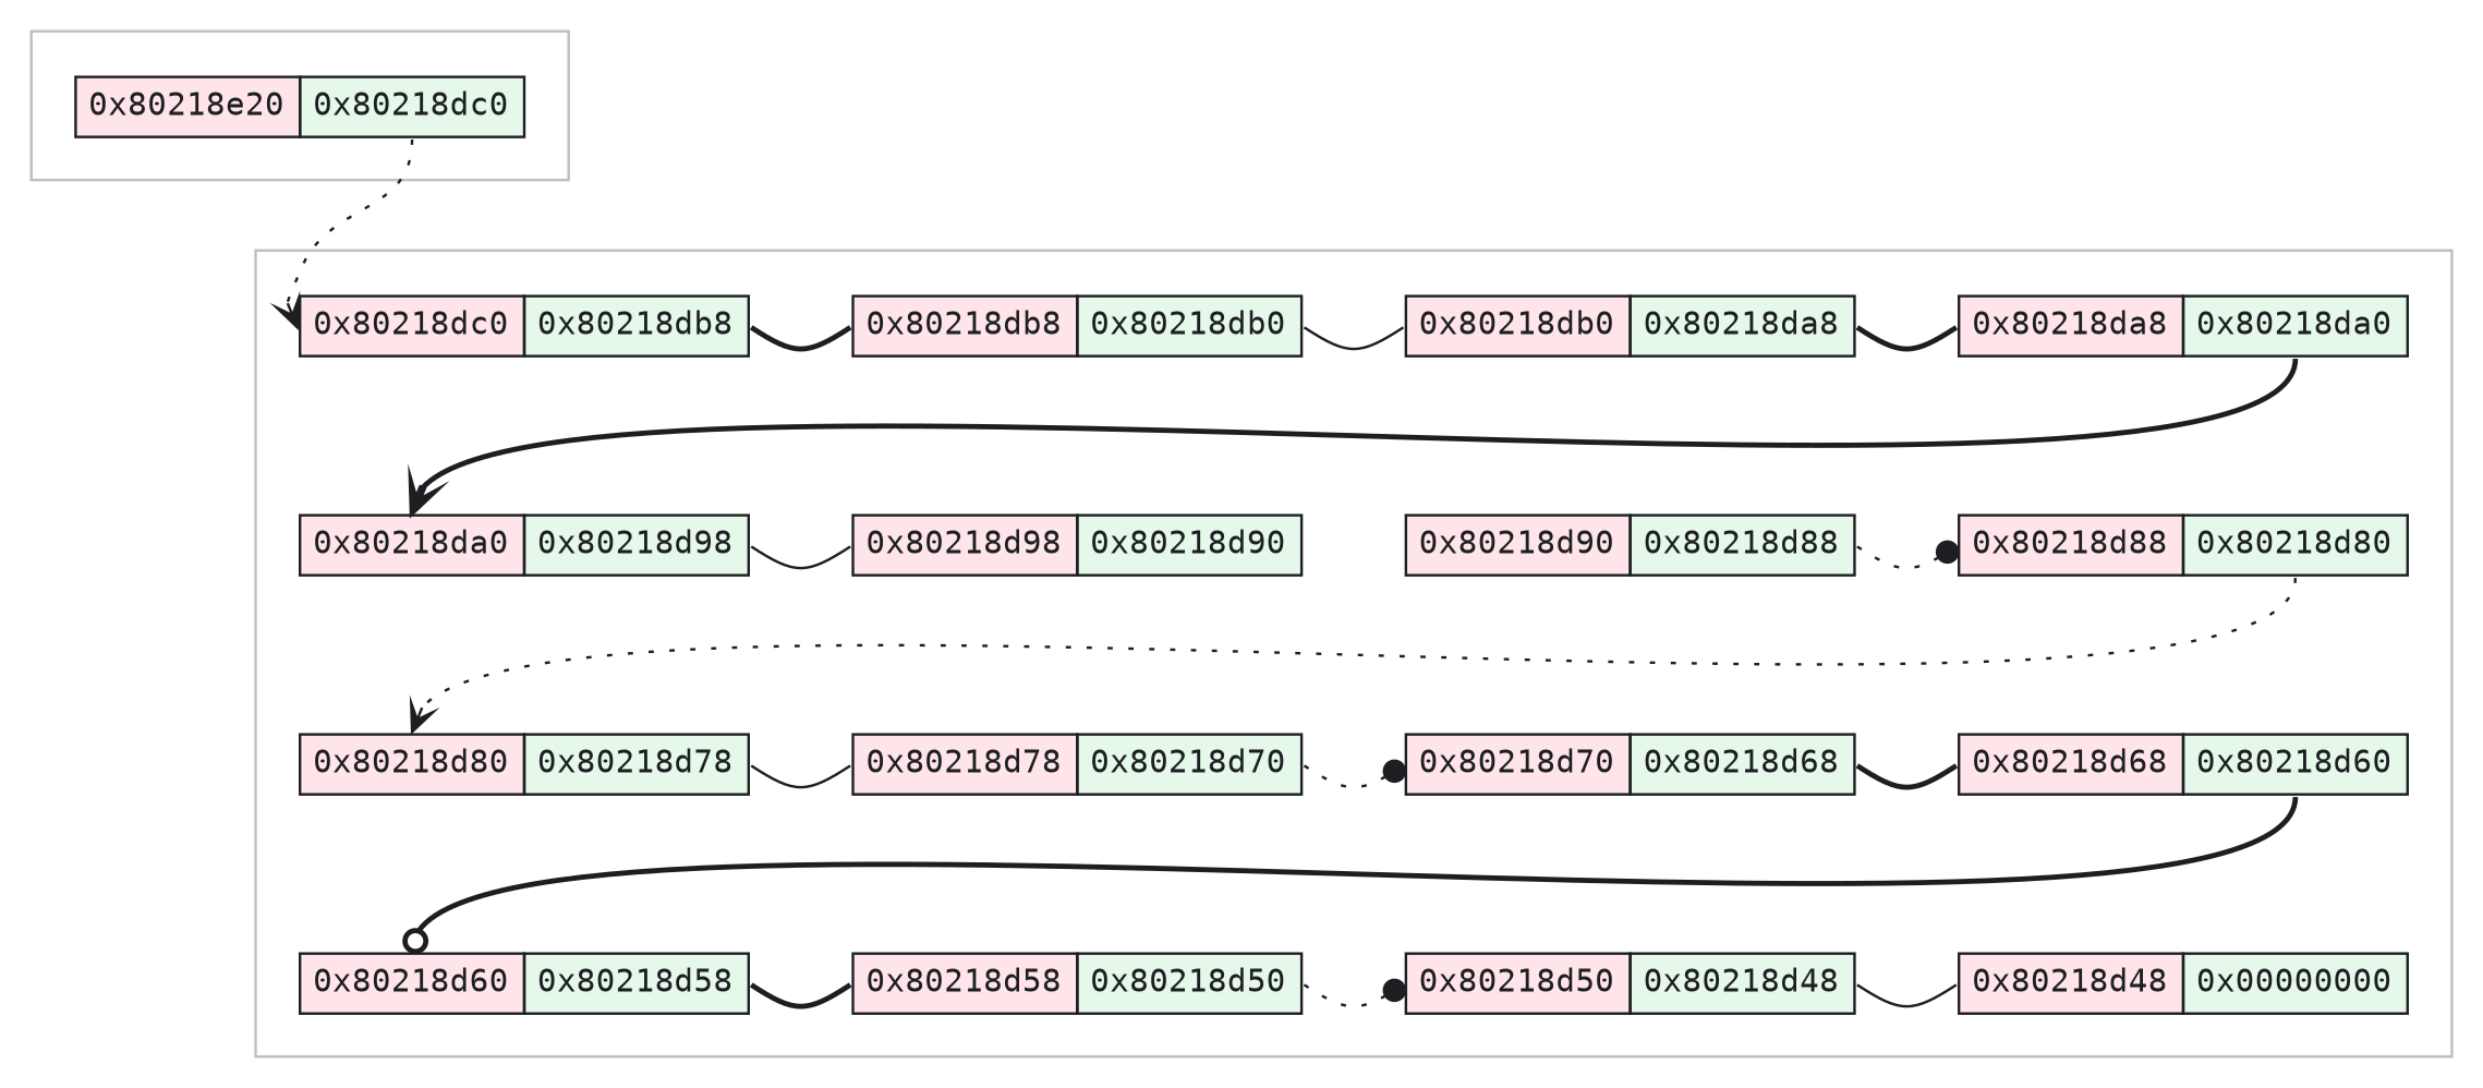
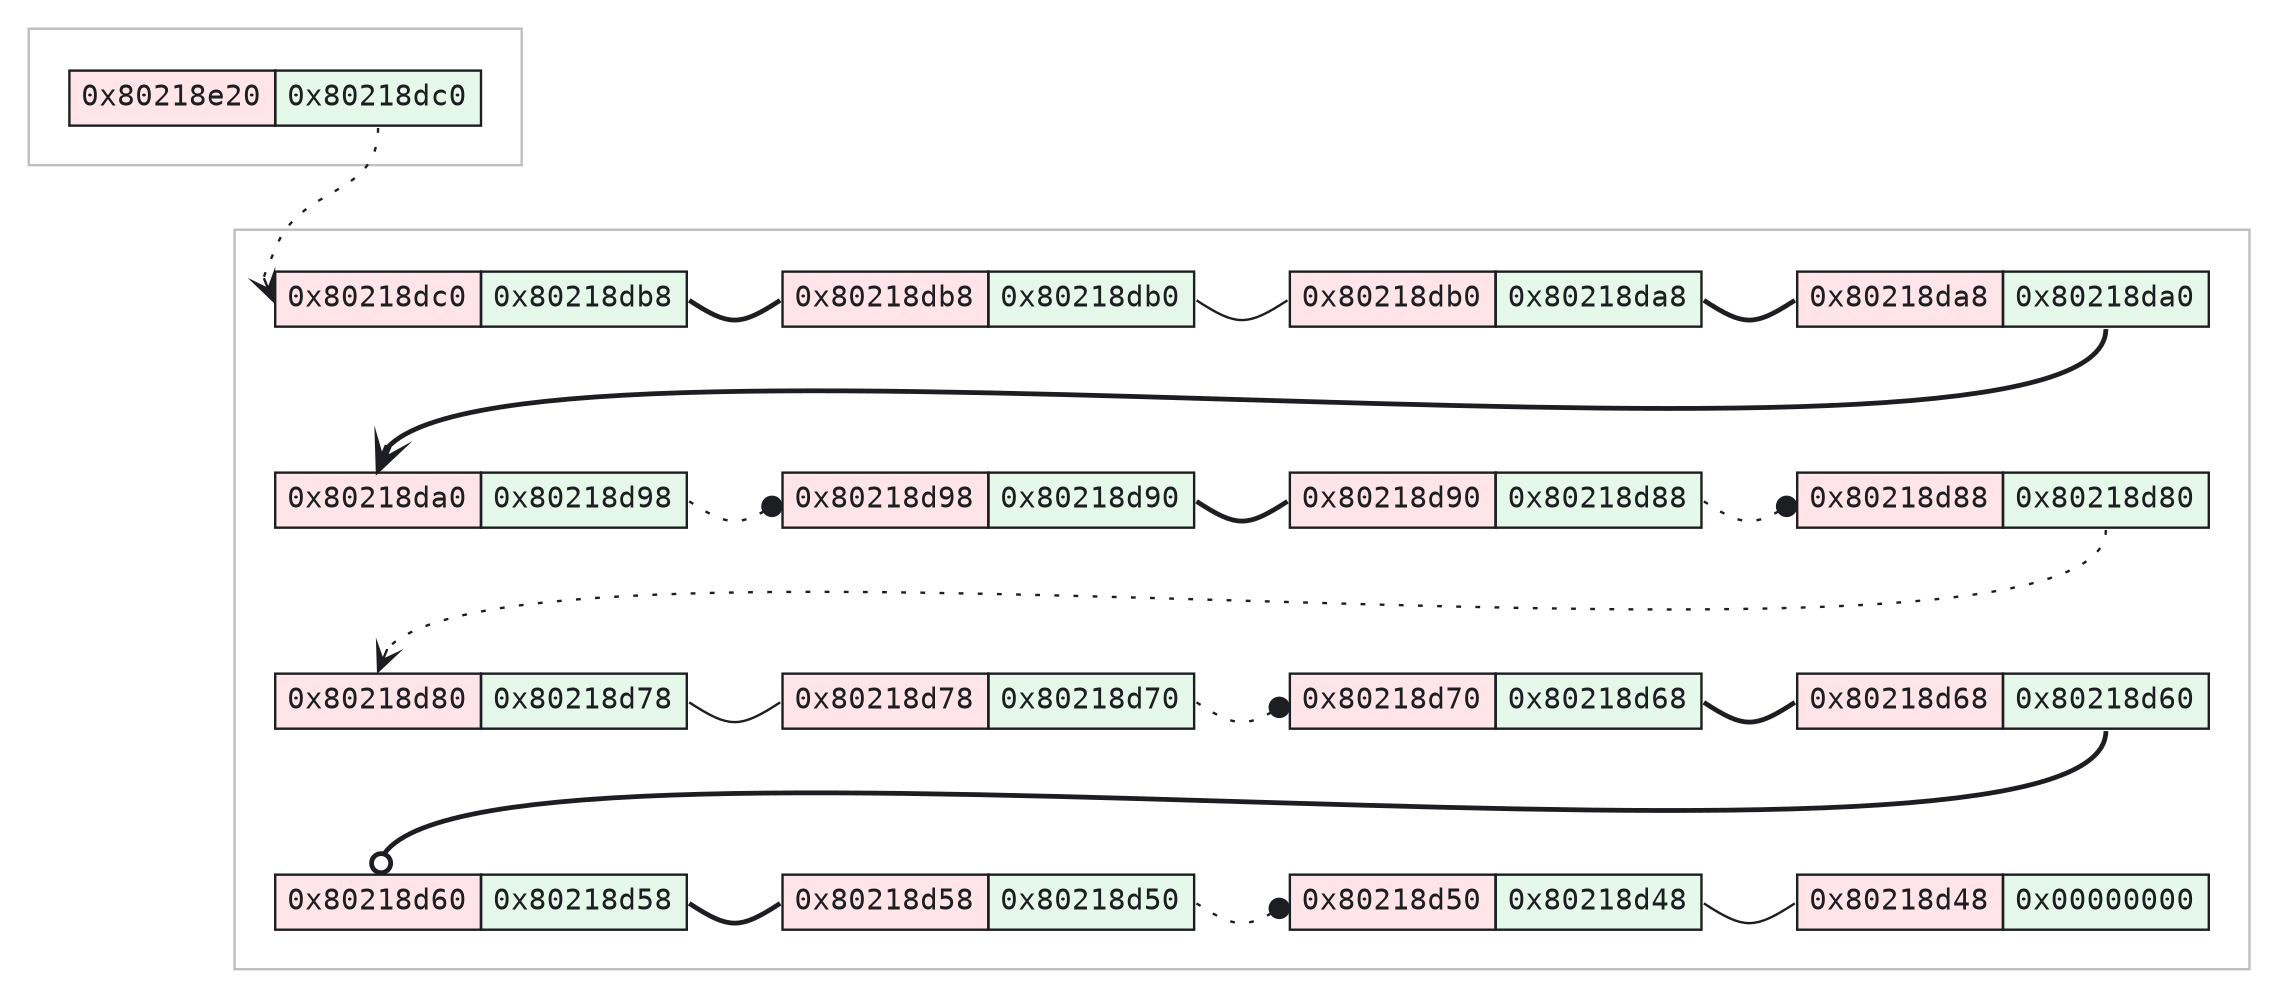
  digraph {
    nodesep=0.3
    rankdir=TB
    ranksep=0.6
    splines=spline
    node [fontcolor="#1c1e21" fontname="SF Mono,monospace" fontsize=12 margin=0.125 shape=none]
    edge [color="#1c1e21" fontcolor="#1c1e21" fontname="SF Mono,monospace" fontsize=12 headport=addr style=invis tailport=val]
    n1 [label=<             <TABLE BORDER="0" CELLBORDER="1" CELLSPACING="0" COLOR="#1c1e21">                 <TR>                     <TD BGCOLOR="#FF2D551F" PORT="addr" ALIGN="LEFT" CELLPADDING="4"><FONT COLOR="#1c1e21">0x80218e20</FONT></TD>                     <TD BGCOLOR="#34C7591F" PORT="next" ALIGN="LEFT" CELLPADDING="4"><FONT COLOR="#1c1e21">0x80218dc0</FONT></TD>                 </TR>             </TABLE>         >]
    n2 [label=<             <TABLE BORDER="0" CELLBORDER="1" CELLSPACING="0" COLOR="#1c1e21">                 <TR>                     <TD BGCOLOR="#FF2D551F" PORT="addr" ALIGN="LEFT" CELLPADDING="4"><FONT COLOR="#1c1e21">0x80218d48</FONT></TD>                     <TD BGCOLOR="#34C7591F" PORT="next" ALIGN="LEFT" CELLPADDING="4"><FONT COLOR="#1c1e21">0x00000000</FONT></TD>                 </TR>             </TABLE>         >]
    n3 [label=<             <TABLE BORDER="0" CELLBORDER="1" CELLSPACING="0" COLOR="#1c1e21">                 <TR>                     <TD BGCOLOR="#FF2D551F" PORT="addr" ALIGN="LEFT" CELLPADDING="4"><FONT COLOR="#1c1e21">0x80218d50</FONT></TD>                     <TD BGCOLOR="#34C7591F" PORT="val" ALIGN="LEFT" CELLPADDING="4"><FONT COLOR="#1c1e21">0x80218d48</FONT></TD>                 </TR>             </TABLE>         >]
    n4 [label=<             <TABLE BORDER="0" CELLBORDER="1" CELLSPACING="0" COLOR="#1c1e21">                 <TR>                     <TD BGCOLOR="#FF2D551F" PORT="addr" ALIGN="LEFT" CELLPADDING="4"><FONT COLOR="#1c1e21">0x80218d58</FONT></TD>                     <TD BGCOLOR="#34C7591F" PORT="val" ALIGN="LEFT" CELLPADDING="4"><FONT COLOR="#1c1e21">0x80218d50</FONT></TD>                 </TR>             </TABLE>         >]
    n5 [label=<             <TABLE BORDER="0" CELLBORDER="1" CELLSPACING="0" COLOR="#1c1e21">                 <TR>                     <TD BGCOLOR="#FF2D551F" PORT="addr" ALIGN="LEFT" CELLPADDING="4"><FONT COLOR="#1c1e21">0x80218d60</FONT></TD>                     <TD BGCOLOR="#34C7591F" PORT="val" ALIGN="LEFT" CELLPADDING="4"><FONT COLOR="#1c1e21">0x80218d58</FONT></TD>                 </TR>             </TABLE>         >]
    n6 [label=<             <TABLE BORDER="0" CELLBORDER="1" CELLSPACING="0" COLOR="#1c1e21">                 <TR>                     <TD BGCOLOR="#FF2D551F" PORT="addr" ALIGN="LEFT" CELLPADDING="4"><FONT COLOR="#1c1e21">0x80218d68</FONT></TD>                     <TD BGCOLOR="#34C7591F" PORT="val" ALIGN="LEFT" CELLPADDING="4"><FONT COLOR="#1c1e21">0x80218d60</FONT></TD>                 </TR>             </TABLE>         >]
    n7 [label=<             <TABLE BORDER="0" CELLBORDER="1" CELLSPACING="0" COLOR="#1c1e21">                 <TR>                     <TD BGCOLOR="#FF2D551F" PORT="addr" ALIGN="LEFT" CELLPADDING="4"><FONT COLOR="#1c1e21">0x80218d70</FONT></TD>                     <TD BGCOLOR="#34C7591F" PORT="val" ALIGN="LEFT" CELLPADDING="4"><FONT COLOR="#1c1e21">0x80218d68</FONT></TD>                 </TR>             </TABLE>         >]
    n8 [label=<             <TABLE BORDER="0" CELLBORDER="1" CELLSPACING="0" COLOR="#1c1e21">                 <TR>                     <TD BGCOLOR="#FF2D551F" PORT="addr" ALIGN="LEFT" CELLPADDING="4"><FONT COLOR="#1c1e21">0x80218d78</FONT></TD>                     <TD BGCOLOR="#34C7591F" PORT="val" ALIGN="LEFT" CELLPADDING="4"><FONT COLOR="#1c1e21">0x80218d70</FONT></TD>                 </TR>             </TABLE>         >]
    n9 [label=<             <TABLE BORDER="0" CELLBORDER="1" CELLSPACING="0" COLOR="#1c1e21">                 <TR>                     <TD BGCOLOR="#FF2D551F" PORT="addr" ALIGN="LEFT" CELLPADDING="4"><FONT COLOR="#1c1e21">0x80218d80</FONT></TD>                     <TD BGCOLOR="#34C7591F" PORT="val" ALIGN="LEFT" CELLPADDING="4"><FONT COLOR="#1c1e21">0x80218d78</FONT></TD>                 </TR>             </TABLE>         >]
    n10 [label=<             <TABLE BORDER="0" CELLBORDER="1" CELLSPACING="0" COLOR="#1c1e21">                 <TR>                     <TD BGCOLOR="#FF2D551F" PORT="addr" ALIGN="LEFT" CELLPADDING="4"><FONT COLOR="#1c1e21">0x80218d88</FONT></TD>                     <TD BGCOLOR="#34C7591F" PORT="val" ALIGN="LEFT" CELLPADDING="4"><FONT COLOR="#1c1e21">0x80218d80</FONT></TD>                 </TR>             </TABLE>         >]
    n11 [label=<             <TABLE BORDER="0" CELLBORDER="1" CELLSPACING="0" COLOR="#1c1e21">                 <TR>                     <TD BGCOLOR="#FF2D551F" PORT="addr" ALIGN="LEFT" CELLPADDING="4"><FONT COLOR="#1c1e21">0x80218d90</FONT></TD>                     <TD BGCOLOR="#34C7591F" PORT="val" ALIGN="LEFT" CELLPADDING="4"><FONT COLOR="#1c1e21">0x80218d88</FONT></TD>                 </TR>             </TABLE>         >]
    n12 [label=<             <TABLE BORDER="0" CELLBORDER="1" CELLSPACING="0" COLOR="#1c1e21">                 <TR>                     <TD BGCOLOR="#FF2D551F" PORT="addr" ALIGN="LEFT" CELLPADDING="4"><FONT COLOR="#1c1e21">0x80218d98</FONT></TD>                     <TD BGCOLOR="#34C7591F" PORT="val" ALIGN="LEFT" CELLPADDING="4"><FONT COLOR="#1c1e21">0x80218d90</FONT></TD>                 </TR>             </TABLE>         >]
    n13 [label=<             <TABLE BORDER="0" CELLBORDER="1" CELLSPACING="0" COLOR="#1c1e21">                 <TR>                     <TD BGCOLOR="#FF2D551F" PORT="addr" ALIGN="LEFT" CELLPADDING="4"><FONT COLOR="#1c1e21">0x80218da0</FONT></TD>                     <TD BGCOLOR="#34C7591F" PORT="val" ALIGN="LEFT" CELLPADDING="4"><FONT COLOR="#1c1e21">0x80218d98</FONT></TD>                 </TR>             </TABLE>         >]
    n14 [label=<             <TABLE BORDER="0" CELLBORDER="1" CELLSPACING="0" COLOR="#1c1e21">                 <TR>                     <TD BGCOLOR="#FF2D551F" PORT="addr" ALIGN="LEFT" CELLPADDING="4"><FONT COLOR="#1c1e21">0x80218da8</FONT></TD>                     <TD BGCOLOR="#34C7591F" PORT="val" ALIGN="LEFT" CELLPADDING="4"><FONT COLOR="#1c1e21">0x80218da0</FONT></TD>                 </TR>             </TABLE>         >]
    n15 [label=<             <TABLE BORDER="0" CELLBORDER="1" CELLSPACING="0" COLOR="#1c1e21">                 <TR>                     <TD BGCOLOR="#FF2D551F" PORT="addr" ALIGN="LEFT" CELLPADDING="4"><FONT COLOR="#1c1e21">0x80218db0</FONT></TD>                     <TD BGCOLOR="#34C7591F" PORT="val" ALIGN="LEFT" CELLPADDING="4"><FONT COLOR="#1c1e21">0x80218da8</FONT></TD>                 </TR>             </TABLE>         >]
    n16 [label=<             <TABLE BORDER="0" CELLBORDER="1" CELLSPACING="0" COLOR="#1c1e21">                 <TR>                     <TD BGCOLOR="#FF2D551F" PORT="addr" ALIGN="LEFT" CELLPADDING="4"><FONT COLOR="#1c1e21">0x80218db8</FONT></TD>                     <TD BGCOLOR="#34C7591F" PORT="val" ALIGN="LEFT" CELLPADDING="4"><FONT COLOR="#1c1e21">0x80218db0</FONT></TD>                 </TR>             </TABLE>         >]
    n17 [label=<             <TABLE BORDER="0" CELLBORDER="1" CELLSPACING="0" COLOR="#1c1e21">                 <TR>                     <TD BGCOLOR="#FF2D551F" PORT="addr" ALIGN="LEFT" CELLPADDING="4"><FONT COLOR="#1c1e21">0x80218dc0</FONT></TD>                     <TD BGCOLOR="#34C7591F" PORT="val" ALIGN="LEFT" CELLPADDING="4"><FONT COLOR="#1c1e21">0x80218db8</FONT></TD>                 </TR>             </TABLE>         >]
    subgraph cluster_1 {
      color=gray75
      subgraph sub_2 {
        color=gray75
        rank=same
        n1
      }
    }
    subgraph cluster_3 {
      color=gray75
      subgraph sub_4 {
        color=gray75
        rank=same
        n2
        n3
        n4
        n5
      }
      subgraph sub_5 {
        color=gray75
        rank=same
        n6
        n7
        n8
        n9
      }
      subgraph sub_6 {
        color=gray75
        rank=same
        n10
        n11
        n12
        n13
      }
      subgraph sub_7 {
        color=gray75
        rank=same
        n14
        n15
        n16
        n17
      }
    }
    n1 -> n17 [arrowhead=vee style=dotted tailport=next]
    n2 -> n6 [constraint=false]
    n3 -> n2 [arrowhead=odot style=solid]
    n3 -> n7 [constraint=false]
    n4 -> n3 [arrowhead=odot style=dotted]
    n4 -> n8 [constraint=false]
    n5 -> n4 [arrowhead=odot style=bold]
    n5 -> n9 [constraint=false]
    n6 -> n5 [arrowhead=odot style=bold]
    n6 -> n10 [constraint=false]
    n7 -> n6 [arrowhead=vee style=bold]
    n7 -> n11 [constraint=false]
    n8 -> n7 [arrowhead=vee style=dotted]
    n8 -> n12 [constraint=false]
    n9 -> n8 [arrowhead=odot style=solid]
    n9 -> n13 [constraint=false]
    n10 -> n9 [arrowhead=vee style=dotted]
    n10 -> n14 [constraint=false]
-   n11 -> n10 [arrowhead=odot style=dotted]
+   n11 -> n10 [arrowhead=vee style=dotted]
    n11 -> n15 [constraint=false]
+   n12 -> n11 [arrowhead=vee style=bold]
    n12 -> n16 [constraint=false]
-   n13 -> n12 [arrowhead=vee style=solid]
+   n13 -> n12 [arrowhead=vee style=dotted]
    n13 -> n17 [constraint=false]
    n14 -> n13 [arrowhead=vee style=bold]
    n15 -> n14 [arrowhead=vee style=bold]
    n16 -> n15 [arrowhead=odot style=solid]
    n17 -> n16 [arrowhead=tee style=bold]
  }
